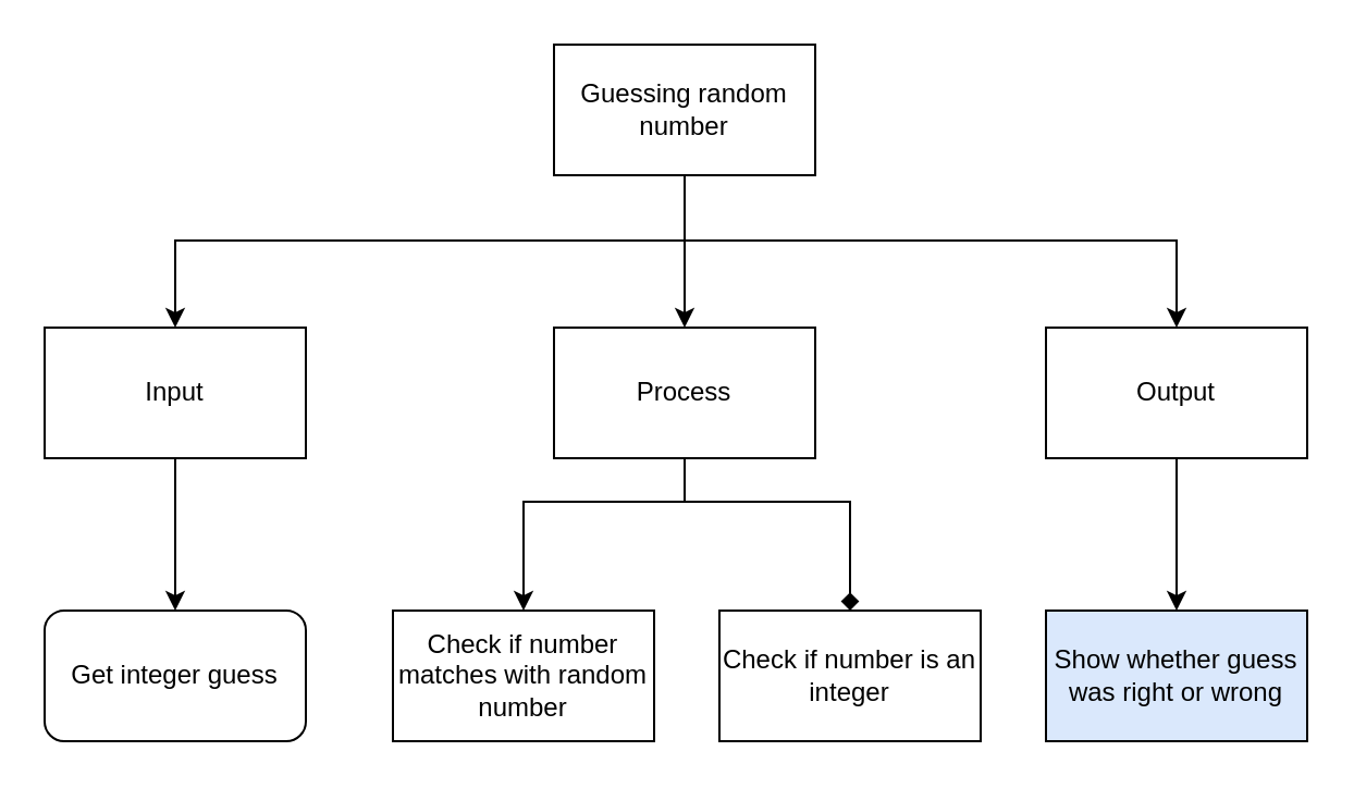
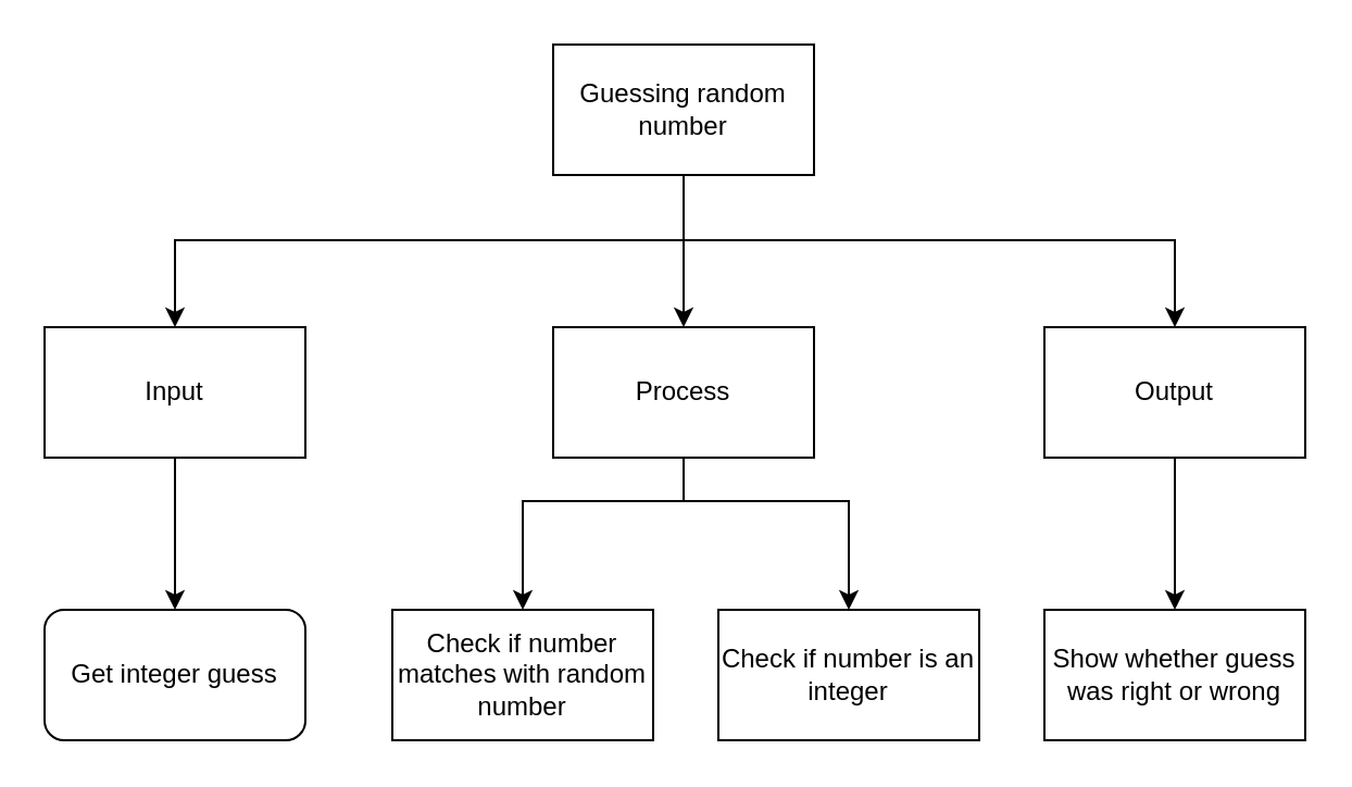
  <mxCell id="0" />
  <mxCell id="1" parent="0" />
  <mxCell id="2" style="edgeStyle=none;html=1;entryX=0.5;entryY=0;entryDx=0;entryDy=0;rounded=0;" edge="1" parent="1" source="5" target="12"><mxGeometry relative="1" as="geometry"><Array as="points"><mxPoint x="314" y="110" /><mxPoint x="80" y="110" /></Array></mxGeometry></mxCell>
  <mxCell id="3" style="edgeStyle=none;rounded=0;html=1;" edge="1" parent="1" source="5" target="8"><mxGeometry relative="1" as="geometry" /></mxCell>
  <mxCell id="4" style="edgeStyle=none;rounded=0;html=1;entryX=0.5;entryY=0;entryDx=0;entryDy=0;" edge="1" parent="1" source="5" target="10"><mxGeometry relative="1" as="geometry"><Array as="points"><mxPoint x="314" y="110" /><mxPoint x="540" y="110" /></Array></mxGeometry></mxCell>
  <mxCell id="5" value="Guessing random&lt;br&gt;number" style="rounded=0;whiteSpace=wrap;html=1;" vertex="1" parent="1"><mxGeometry x="254" y="20" width="120" height="60" as="geometry" /></mxCell>
  <mxCell id="6" style="edgeStyle=none;rounded=0;html=1;entryX=0.5;entryY=0;entryDx=0;entryDy=0;" edge="1" parent="1" source="8" target="16"><mxGeometry relative="1" as="geometry"><Array as="points"><mxPoint x="314" y="230" /><mxPoint x="240" y="230" /></Array></mxGeometry></mxCell>
- <mxCell id="7" style="edgeStyle=none;rounded=0;html=1;entryX=0.5;entryY=0;entryDx=0;entryDy=0;endArrow=diamond;" edge="1" parent="1" source="8" target="15"><mxGeometry relative="1" as="geometry"><Array as="points"><mxPoint x="314" y="230" /><mxPoint x="390" y="230" /></Array></mxGeometry></mxCell>
+ <mxCell id="7" style="edgeStyle=none;rounded=0;html=1;entryX=0.5;entryY=0;entryDx=0;entryDy=0;" edge="1" parent="1" source="8" target="15"><mxGeometry relative="1" as="geometry"><Array as="points"><mxPoint x="314" y="230" /><mxPoint x="390" y="230" /></Array></mxGeometry></mxCell>
  <mxCell id="8" value="Process" style="rounded=0;whiteSpace=wrap;html=1;" vertex="1" parent="1"><mxGeometry x="254" y="150" width="120" height="60" as="geometry" /></mxCell>
  <mxCell id="9" value="" style="edgeStyle=none;rounded=0;html=1;" edge="1" parent="1" source="10" target="14"><mxGeometry relative="1" as="geometry" /></mxCell>
  <mxCell id="10" value="Output" style="rounded=0;whiteSpace=wrap;html=1;" vertex="1" parent="1"><mxGeometry x="480" y="150" width="120" height="60" as="geometry" /></mxCell>
  <mxCell id="11" style="edgeStyle=none;rounded=0;html=1;entryX=0.5;entryY=0;entryDx=0;entryDy=0;" edge="1" parent="1" source="12" target="13"><mxGeometry relative="1" as="geometry" /></mxCell>
  <mxCell id="12" value="Input" style="rounded=0;whiteSpace=wrap;html=1;" vertex="1" parent="1"><mxGeometry x="20" y="150" width="120" height="60" as="geometry" /></mxCell>
  <mxCell id="13" value="Get integer guess" style="whiteSpace=wrap;html=1;rounded=1;" vertex="1" parent="1"><mxGeometry x="20" y="280" width="120" height="60" as="geometry" /></mxCell>
- <mxCell id="14" value="Show whether guess&lt;br&gt;was right or wrong" style="rounded=0;whiteSpace=wrap;html=1;fillColor=#dae8fc;" vertex="1" parent="1"><mxGeometry x="480" y="280" width="120" height="60" as="geometry" /></mxCell>
+ <mxCell id="14" value="Show whether guess&lt;br&gt;was right or wrong" style="rounded=0;whiteSpace=wrap;html=1;" vertex="1" parent="1"><mxGeometry x="480" y="280" width="120" height="60" as="geometry" /></mxCell>
  <mxCell id="15" value="Check if number is an integer" style="rounded=0;whiteSpace=wrap;html=1;" vertex="1" parent="1"><mxGeometry x="330" y="280" width="120" height="60" as="geometry" /></mxCell>
  <mxCell id="16" value="Check if number&lt;br&gt;matches with random&lt;br&gt;number" style="rounded=0;whiteSpace=wrap;html=1;" vertex="1" parent="1"><mxGeometry x="180" y="280" width="120" height="60" as="geometry" /></mxCell>
